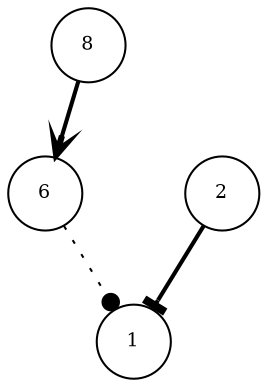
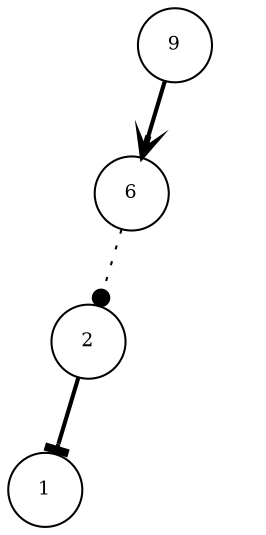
  digraph {
    nodesep=0.1
    node [fontsize=9 shape=circle]
    edge [arrowhead=vee style=invis]
-   8 [group=8]
+   8 [group=8 label=9]
    n2 [label=6]
    c8 [style=invis]
    2
    c4 [style=invis]
    1
    c2 [style=invis]
    8 -> n2 [style=bold]
    8 -> c8
-   n2 -> 1 [arrowhead=dot style=dotted]
+   n2 -> 2 [arrowhead=dot style=dotted]
    n2 -> c4
    2 -> 1 [arrowhead=tee style=bold]
    2 -> c2
  }
